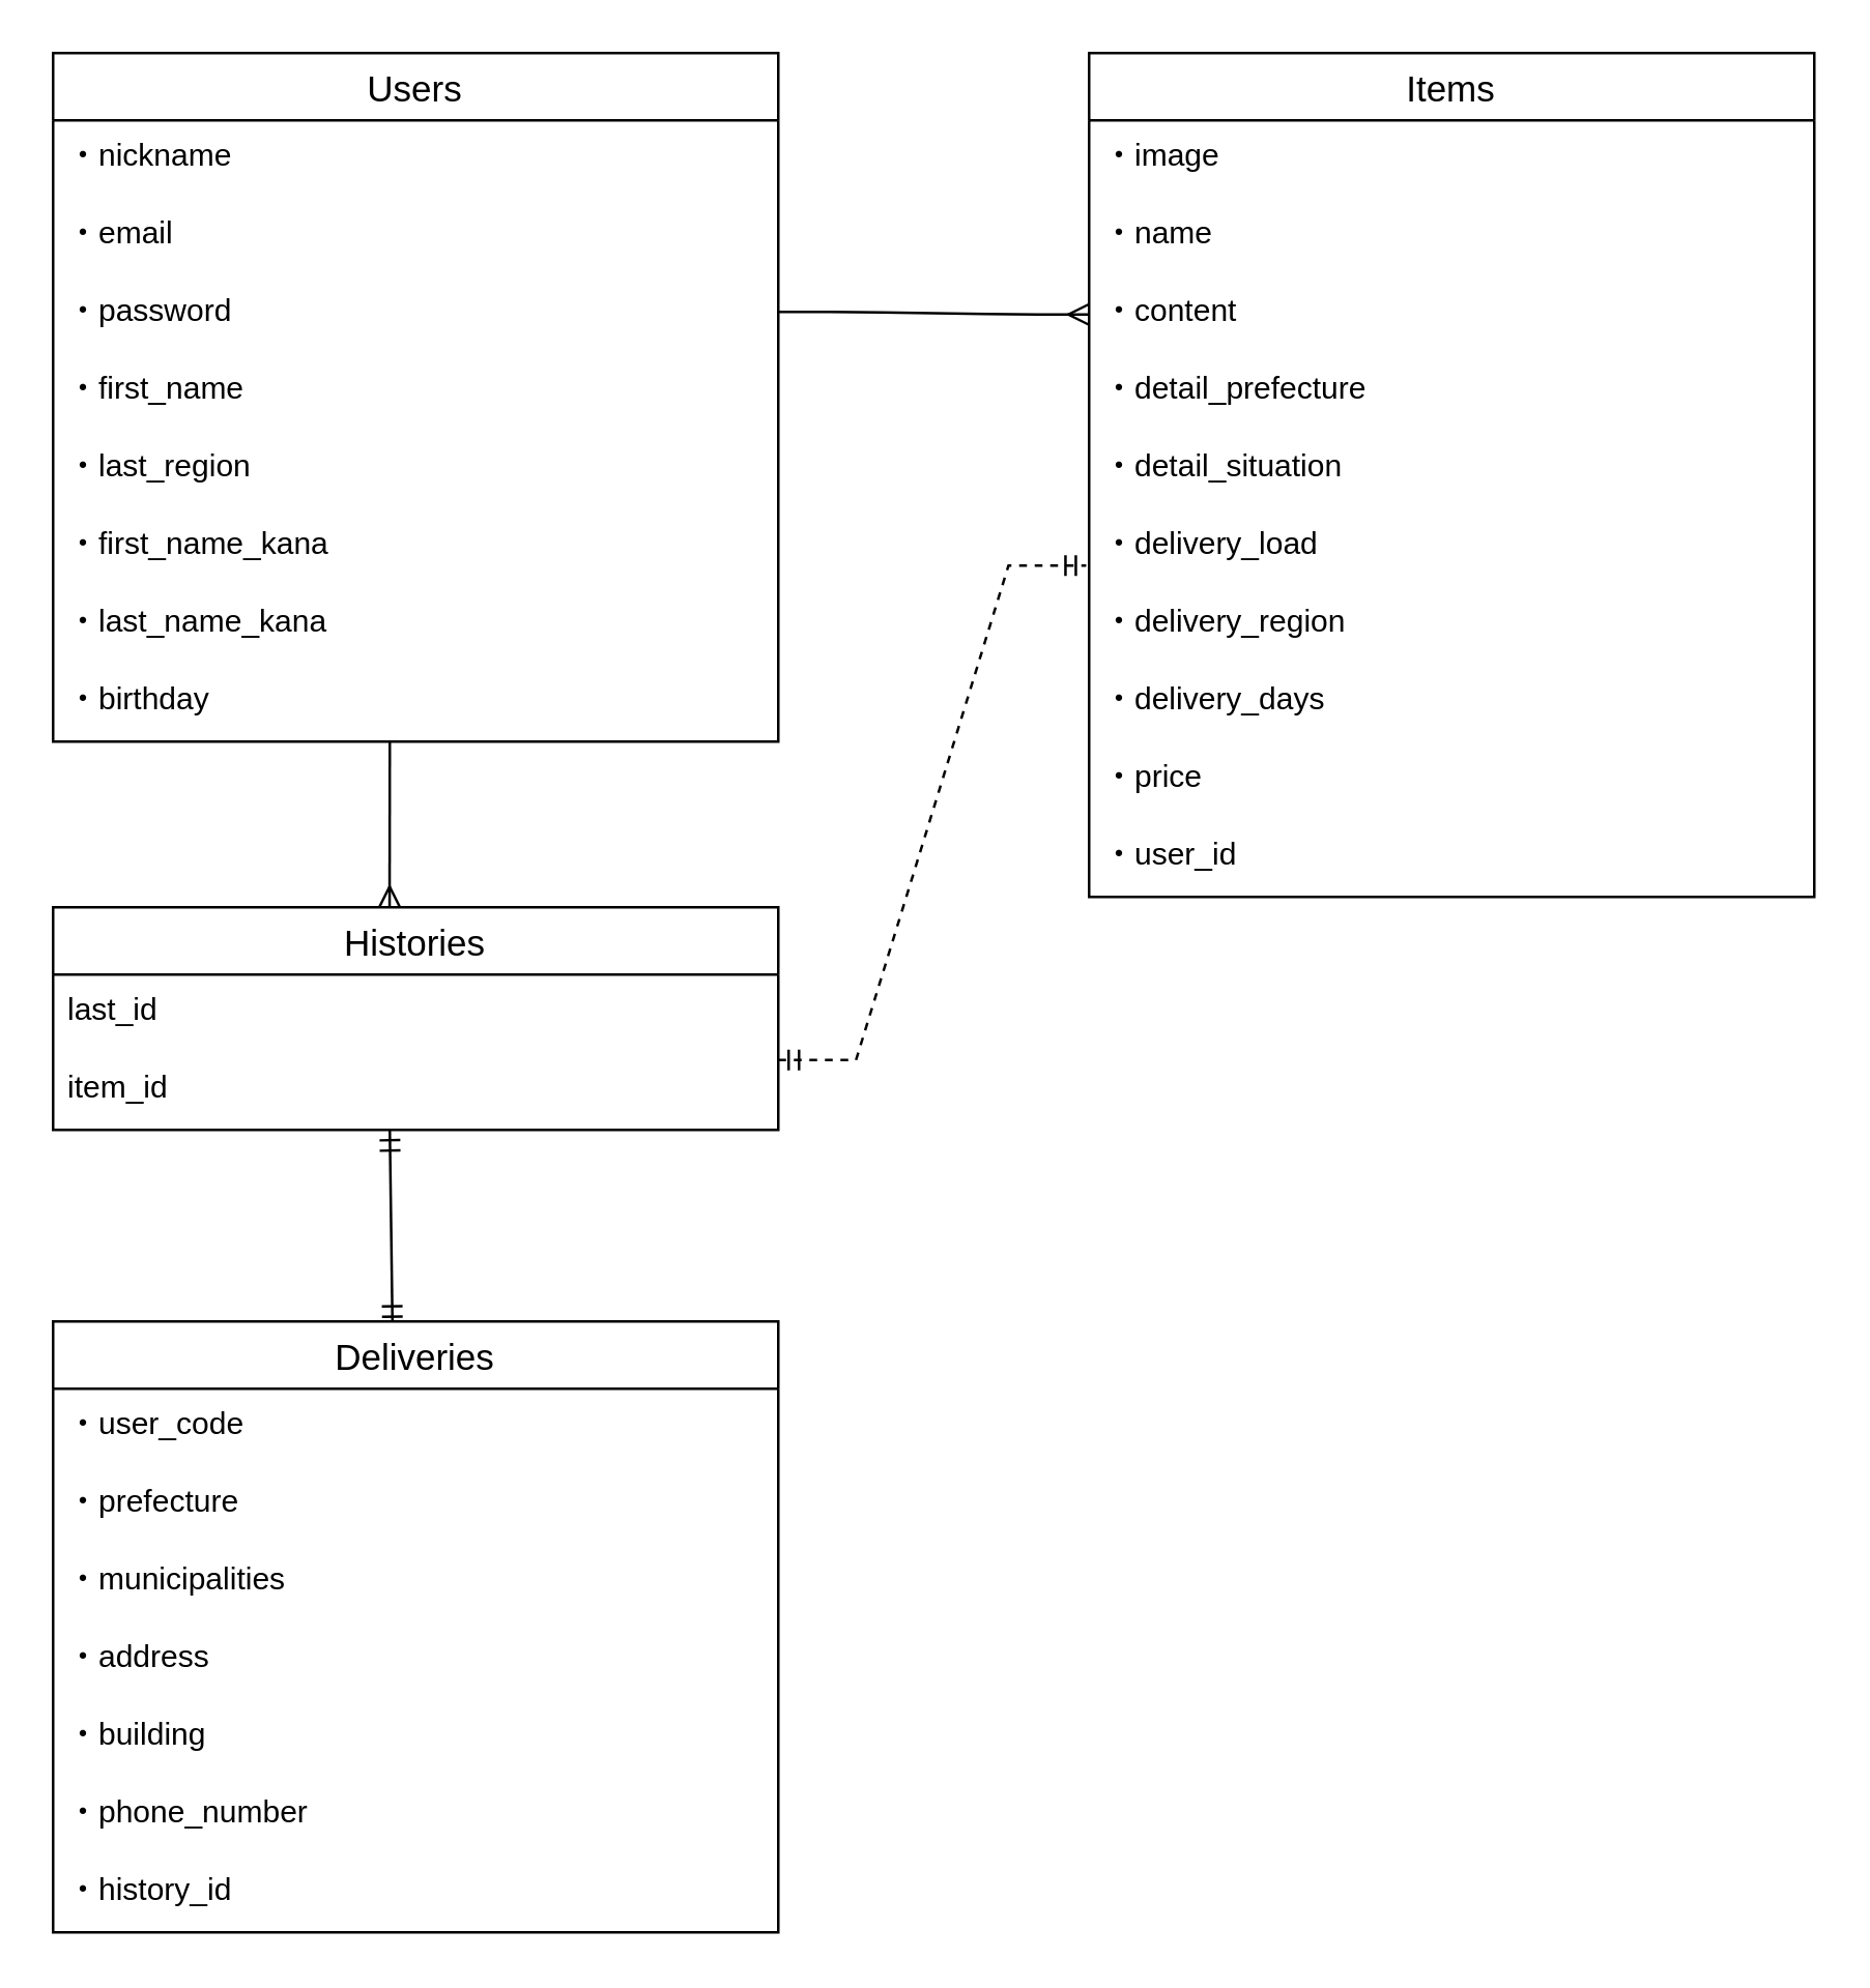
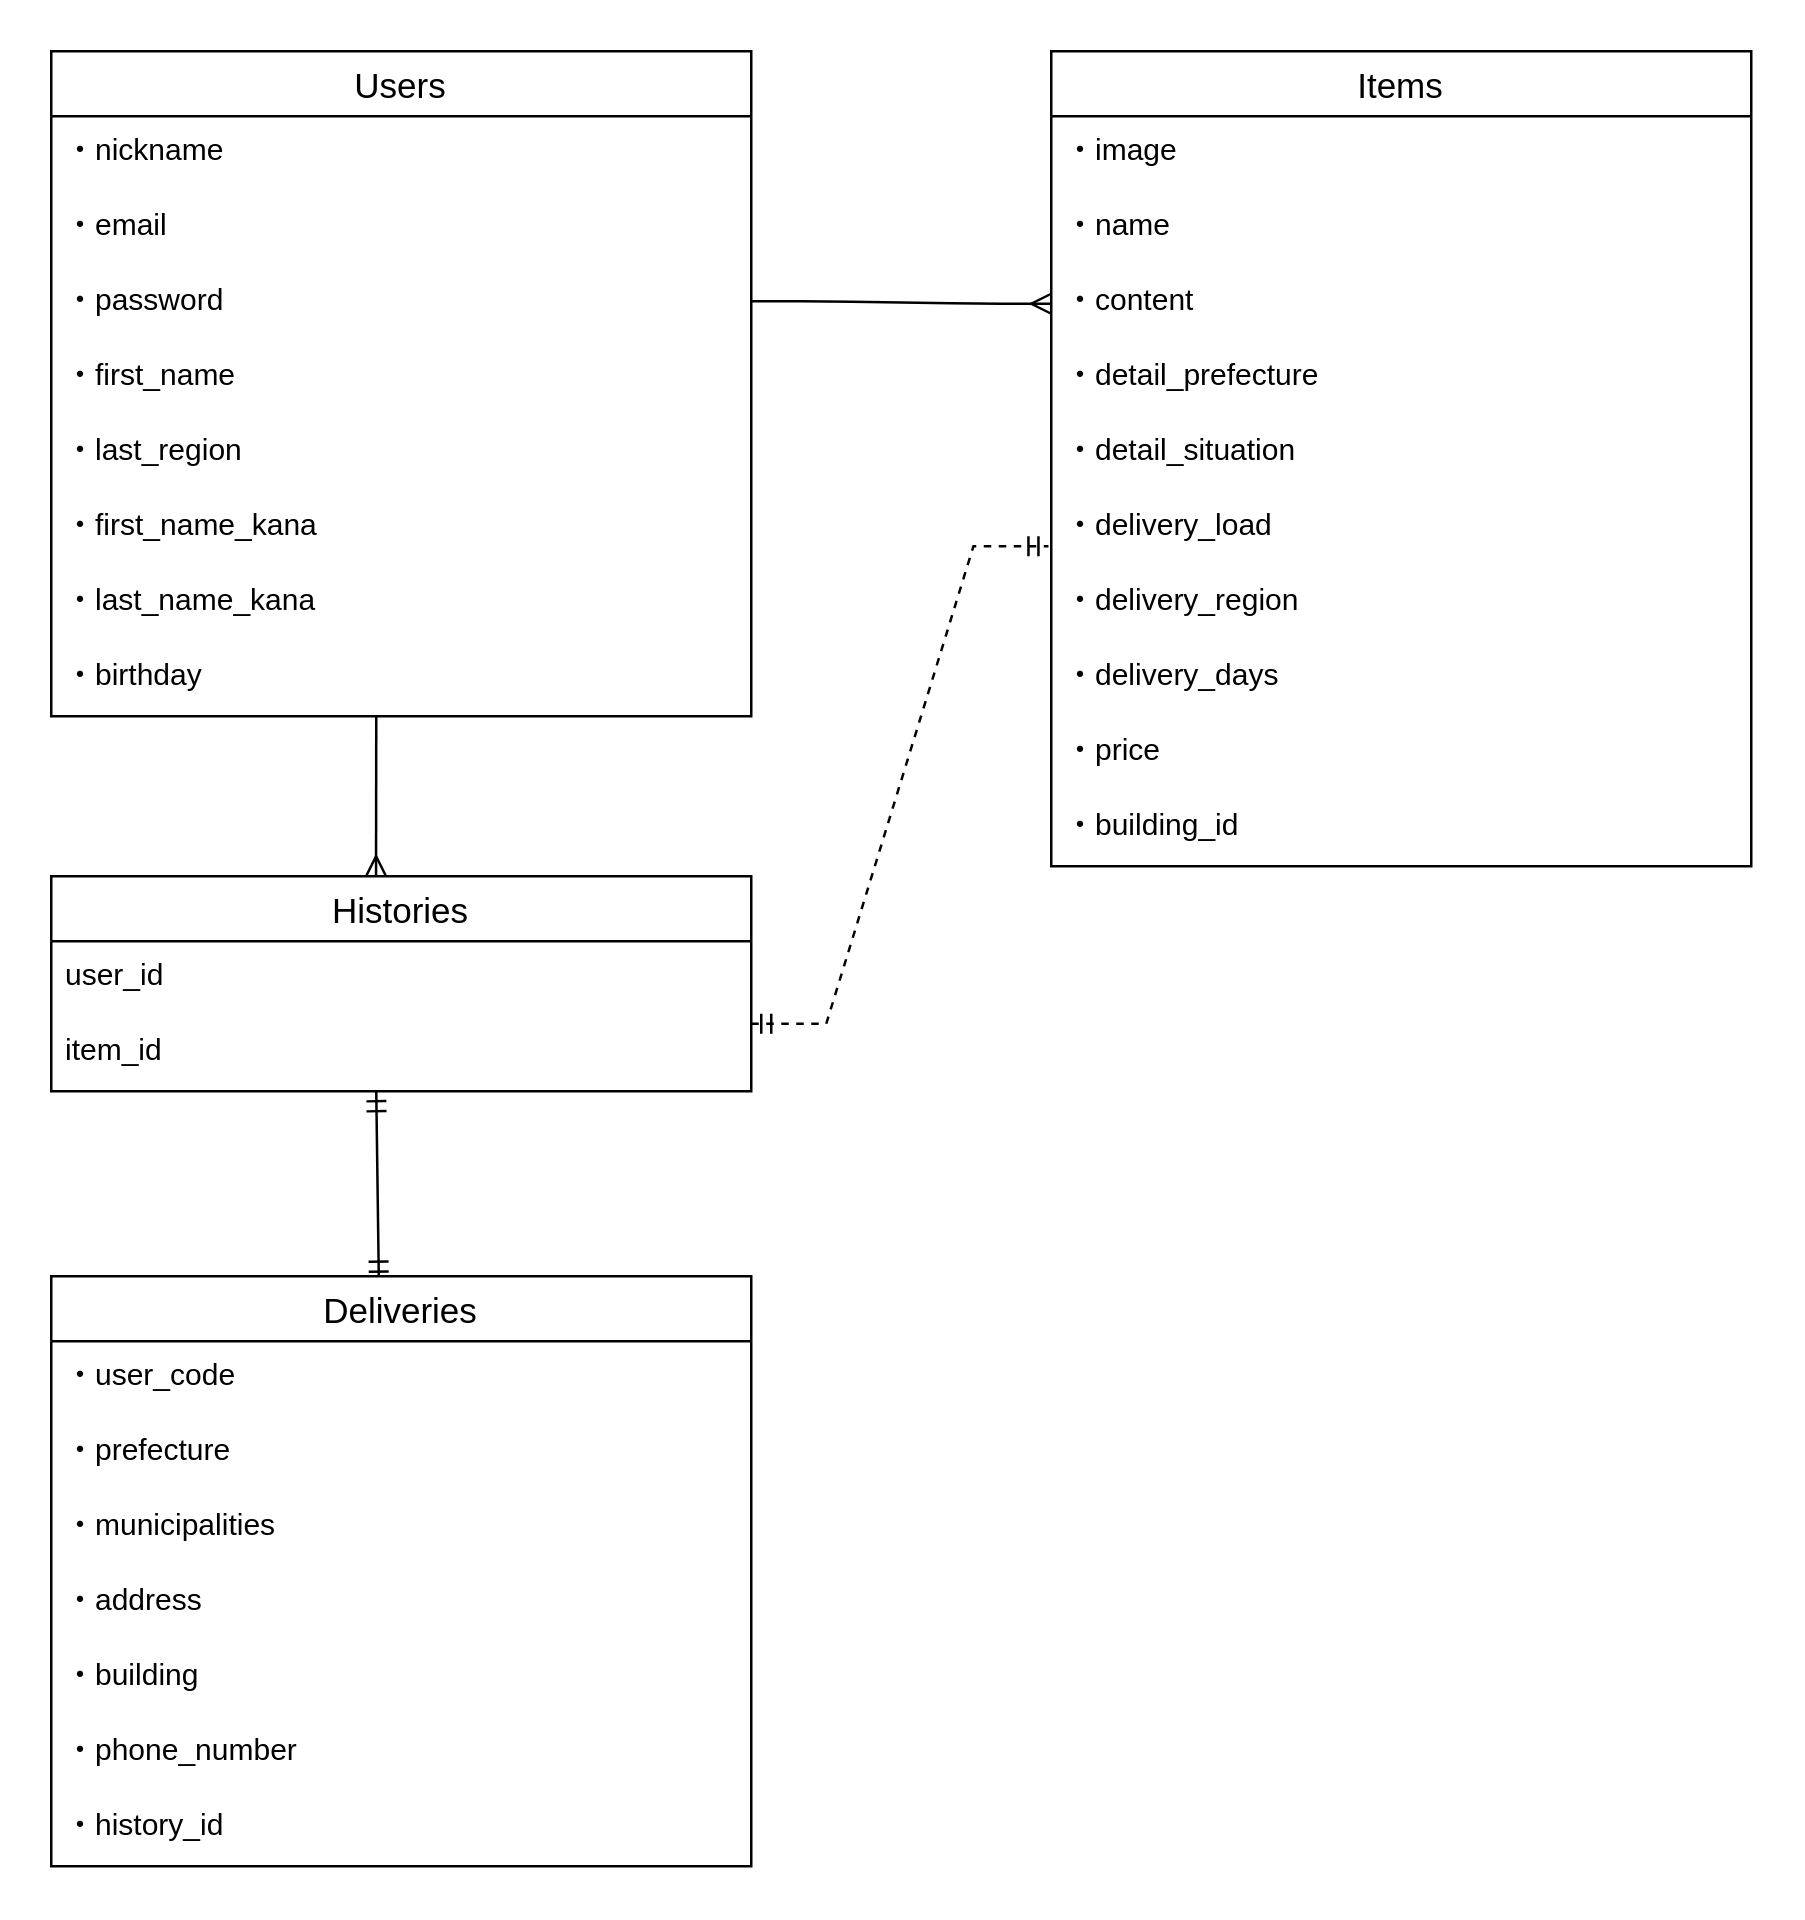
  <mxCell id="0" />
  <mxCell id="1" parent="0" />
  <mxCell id="2" value="Users" style="swimlane;fontStyle=0;childLayout=stackLayout;horizontal=1;startSize=26;horizontalStack=0;resizeParent=1;resizeParentMax=0;resizeLast=0;collapsible=1;marginBottom=0;align=center;fontSize=14;" vertex="1" parent="1"><mxGeometry x="20" y="20" width="280" height="266" as="geometry" /></mxCell>
  <mxCell id="3" value="・nickname" style="text;strokeColor=none;fillColor=none;spacingLeft=4;spacingRight=4;overflow=hidden;rotatable=0;points=[[0,0.5],[1,0.5]];portConstraint=eastwest;fontSize=12;" vertex="1" parent="2"><mxGeometry y="26" width="280" height="30" as="geometry" /></mxCell>
  <mxCell id="4" value="・email&#10;" style="text;strokeColor=none;fillColor=none;spacingLeft=4;spacingRight=4;overflow=hidden;rotatable=0;points=[[0,0.5],[1,0.5]];portConstraint=eastwest;fontSize=12;" vertex="1" parent="2"><mxGeometry y="56" width="280" height="30" as="geometry" /></mxCell>
  <mxCell id="5" value="・password" style="text;strokeColor=none;fillColor=none;spacingLeft=4;spacingRight=4;overflow=hidden;rotatable=0;points=[[0,0.5],[1,0.5]];portConstraint=eastwest;fontSize=12;" vertex="1" parent="2"><mxGeometry y="86" width="280" height="30" as="geometry" /></mxCell>
  <mxCell id="6" value="・first_name" style="text;strokeColor=none;fillColor=none;spacingLeft=4;spacingRight=4;overflow=hidden;rotatable=0;points=[[0,0.5],[1,0.5]];portConstraint=eastwest;fontSize=12;" vertex="1" parent="2"><mxGeometry y="116" width="280" height="30" as="geometry" /></mxCell>
  <mxCell id="7" value="・last_region" style="text;strokeColor=none;fillColor=none;spacingLeft=4;spacingRight=4;overflow=hidden;rotatable=0;points=[[0,0.5],[1,0.5]];portConstraint=eastwest;fontSize=12;" vertex="1" parent="2"><mxGeometry y="146" width="280" height="30" as="geometry" /></mxCell>
  <mxCell id="8" value="・first_name_kana" style="text;strokeColor=none;fillColor=none;spacingLeft=4;spacingRight=4;overflow=hidden;rotatable=0;points=[[0,0.5],[1,0.5]];portConstraint=eastwest;fontSize=12;" vertex="1" parent="2"><mxGeometry y="176" width="280" height="30" as="geometry" /></mxCell>
  <mxCell id="9" value="・last_name_kana" style="text;strokeColor=none;fillColor=none;spacingLeft=4;spacingRight=4;overflow=hidden;rotatable=0;points=[[0,0.5],[1,0.5]];portConstraint=eastwest;fontSize=12;" vertex="1" parent="2"><mxGeometry y="206" width="280" height="30" as="geometry" /></mxCell>
  <mxCell id="10" value="・birthday" style="text;strokeColor=none;fillColor=none;spacingLeft=4;spacingRight=4;overflow=hidden;rotatable=0;points=[[0,0.5],[1,0.5]];portConstraint=eastwest;fontSize=12;" vertex="1" parent="2"><mxGeometry y="236" width="280" height="30" as="geometry" /></mxCell>
  <mxCell id="11" value="Items" style="swimlane;fontStyle=0;childLayout=stackLayout;horizontal=1;startSize=26;horizontalStack=0;resizeParent=1;resizeParentMax=0;resizeLast=0;collapsible=1;marginBottom=0;align=center;fontSize=14;" vertex="1" parent="1"><mxGeometry x="420" y="20" width="280" height="326" as="geometry" /></mxCell>
  <mxCell id="12" value="・image" style="text;strokeColor=none;fillColor=none;spacingLeft=4;spacingRight=4;overflow=hidden;rotatable=0;points=[[0,0.5],[1,0.5]];portConstraint=eastwest;fontSize=12;" vertex="1" parent="11"><mxGeometry y="26" width="280" height="30" as="geometry" /></mxCell>
  <mxCell id="13" value="・name" style="text;strokeColor=none;fillColor=none;spacingLeft=4;spacingRight=4;overflow=hidden;rotatable=0;points=[[0,0.5],[1,0.5]];portConstraint=eastwest;fontSize=12;" vertex="1" parent="11"><mxGeometry y="56" width="280" height="30" as="geometry" /></mxCell>
  <mxCell id="14" value="・content" style="text;strokeColor=none;fillColor=none;spacingLeft=4;spacingRight=4;overflow=hidden;rotatable=0;points=[[0,0.5],[1,0.5]];portConstraint=eastwest;fontSize=12;" vertex="1" parent="11"><mxGeometry y="86" width="280" height="30" as="geometry" /></mxCell>
  <mxCell id="15" value="・detail_prefecture" style="text;strokeColor=none;fillColor=none;spacingLeft=4;spacingRight=4;overflow=hidden;rotatable=0;points=[[0,0.5],[1,0.5]];portConstraint=eastwest;fontSize=12;" vertex="1" parent="11"><mxGeometry y="116" width="280" height="30" as="geometry" /></mxCell>
  <mxCell id="16" value="・detail_situation" style="text;strokeColor=none;fillColor=none;spacingLeft=4;spacingRight=4;overflow=hidden;rotatable=0;points=[[0,0.5],[1,0.5]];portConstraint=eastwest;fontSize=12;" vertex="1" parent="11"><mxGeometry y="146" width="280" height="30" as="geometry" /></mxCell>
  <mxCell id="17" value="・delivery_load" style="text;strokeColor=none;fillColor=none;spacingLeft=4;spacingRight=4;overflow=hidden;rotatable=0;points=[[0,0.5],[1,0.5]];portConstraint=eastwest;fontSize=12;" vertex="1" parent="11"><mxGeometry y="176" width="280" height="30" as="geometry" /></mxCell>
  <mxCell id="18" value="・delivery_region" style="text;strokeColor=none;fillColor=none;spacingLeft=4;spacingRight=4;overflow=hidden;rotatable=0;points=[[0,0.5],[1,0.5]];portConstraint=eastwest;fontSize=12;" vertex="1" parent="11"><mxGeometry y="206" width="280" height="30" as="geometry" /></mxCell>
  <mxCell id="19" value="・delivery_days" style="text;strokeColor=none;fillColor=none;spacingLeft=4;spacingRight=4;overflow=hidden;rotatable=0;points=[[0,0.5],[1,0.5]];portConstraint=eastwest;fontSize=12;" vertex="1" parent="11"><mxGeometry y="236" width="280" height="30" as="geometry" /></mxCell>
  <mxCell id="20" value="・price" style="text;strokeColor=none;fillColor=none;spacingLeft=4;spacingRight=4;overflow=hidden;rotatable=0;points=[[0,0.5],[1,0.5]];portConstraint=eastwest;fontSize=12;" vertex="1" parent="11"><mxGeometry y="266" width="280" height="30" as="geometry" /></mxCell>
- <mxCell id="21" value="・user_id" style="text;strokeColor=none;fillColor=none;spacingLeft=4;spacingRight=4;overflow=hidden;rotatable=0;points=[[0,0.5],[1,0.5]];portConstraint=eastwest;fontSize=12;" vertex="1" parent="11"><mxGeometry y="296" width="280" height="30" as="geometry" /></mxCell>
+ <mxCell id="21" value="・building_id" style="text;strokeColor=none;fillColor=none;spacingLeft=4;spacingRight=4;overflow=hidden;rotatable=0;points=[[0,0.5],[1,0.5]];portConstraint=eastwest;fontSize=12;" vertex="1" parent="11"><mxGeometry y="296" width="280" height="30" as="geometry" /></mxCell>
  <mxCell id="22" value="" style="edgeStyle=entityRelationEdgeStyle;fontSize=12;html=1;endArrow=ERmany;entryX=0;entryY=0.5;entryDx=0;entryDy=0;" edge="1" parent="1" target="14"><mxGeometry width="100" height="100" relative="1" as="geometry"><mxPoint x="300" y="120" as="sourcePoint" /><mxPoint x="400" y="20" as="targetPoint" /></mxGeometry></mxCell>
  <mxCell id="23" value="Histories" style="swimlane;fontStyle=0;childLayout=stackLayout;horizontal=1;startSize=26;horizontalStack=0;resizeParent=1;resizeParentMax=0;resizeLast=0;collapsible=1;marginBottom=0;align=center;fontSize=14;" vertex="1" parent="1"><mxGeometry x="20" y="350" width="280" height="86" as="geometry" /></mxCell>
  <mxCell id="24" value="" style="fontSize=12;html=1;endArrow=ERmandOne;startArrow=ERmandOne;rounded=0;entryX=0.468;entryY=0.009;entryDx=0;entryDy=0;entryPerimeter=0;" edge="1" parent="23" target="29"><mxGeometry width="100" height="100" relative="1" as="geometry"><mxPoint x="130" y="86" as="sourcePoint" /><mxPoint x="230" y="-14" as="targetPoint" /></mxGeometry></mxCell>
- <mxCell id="25" value="last_id" style="text;strokeColor=none;fillColor=none;spacingLeft=4;spacingRight=4;overflow=hidden;rotatable=0;points=[[0,0.5],[1,0.5]];portConstraint=eastwest;fontSize=12;" vertex="1" parent="23"><mxGeometry y="26" width="280" height="30" as="geometry" /></mxCell>
+ <mxCell id="25" value="user_id" style="text;strokeColor=none;fillColor=none;spacingLeft=4;spacingRight=4;overflow=hidden;rotatable=0;points=[[0,0.5],[1,0.5]];portConstraint=eastwest;fontSize=12;" vertex="1" parent="23"><mxGeometry y="26" width="280" height="30" as="geometry" /></mxCell>
  <mxCell id="26" value="item_id" style="text;strokeColor=none;fillColor=none;spacingLeft=4;spacingRight=4;overflow=hidden;rotatable=0;points=[[0,0.5],[1,0.5]];portConstraint=eastwest;fontSize=12;" vertex="1" parent="23"><mxGeometry y="56" width="280" height="30" as="geometry" /></mxCell>
  <mxCell id="27" value="" style="edgeStyle=entityRelationEdgeStyle;fontSize=12;html=1;endArrow=ERmandOne;startArrow=ERmandOne;rounded=0;entryX=-0.004;entryY=0.733;entryDx=0;entryDy=0;entryPerimeter=0;exitX=1;exitY=1.1;exitDx=0;exitDy=0;exitPerimeter=0;dashed=1;" edge="1" parent="1" source="25" target="17"><mxGeometry width="100" height="100" relative="1" as="geometry"><mxPoint x="300" y="350" as="sourcePoint" /><mxPoint x="400" y="250" as="targetPoint" /></mxGeometry></mxCell>
  <mxCell id="28" value="" style="fontSize=12;html=1;endArrow=ERmany;rounded=0;entryX=0.464;entryY=0;entryDx=0;entryDy=0;entryPerimeter=0;" edge="1" parent="1" target="23"><mxGeometry width="100" height="100" relative="1" as="geometry"><mxPoint x="150" y="286" as="sourcePoint" /><mxPoint x="210" y="326" as="targetPoint" /></mxGeometry></mxCell>
  <mxCell id="29" value="Deliveries" style="swimlane;fontStyle=0;childLayout=stackLayout;horizontal=1;startSize=26;horizontalStack=0;resizeParent=1;resizeParentMax=0;resizeLast=0;collapsible=1;marginBottom=0;align=center;fontSize=14;" vertex="1" parent="1"><mxGeometry x="20" y="510" width="280" height="236" as="geometry" /></mxCell>
  <mxCell id="30" value="・user_code" style="text;strokeColor=none;fillColor=none;spacingLeft=4;spacingRight=4;overflow=hidden;rotatable=0;points=[[0,0.5],[1,0.5]];portConstraint=eastwest;fontSize=12;" vertex="1" parent="29"><mxGeometry y="26" width="280" height="30" as="geometry" /></mxCell>
  <mxCell id="31" value="・prefecture" style="text;strokeColor=none;fillColor=none;spacingLeft=4;spacingRight=4;overflow=hidden;rotatable=0;points=[[0,0.5],[1,0.5]];portConstraint=eastwest;fontSize=12;" vertex="1" parent="29"><mxGeometry y="56" width="280" height="30" as="geometry" /></mxCell>
  <mxCell id="32" value="・municipalities" style="text;strokeColor=none;fillColor=none;spacingLeft=4;spacingRight=4;overflow=hidden;rotatable=0;points=[[0,0.5],[1,0.5]];portConstraint=eastwest;fontSize=12;" vertex="1" parent="29"><mxGeometry y="86" width="280" height="30" as="geometry" /></mxCell>
  <mxCell id="33" value="・address" style="text;strokeColor=none;fillColor=none;spacingLeft=4;spacingRight=4;overflow=hidden;rotatable=0;points=[[0,0.5],[1,0.5]];portConstraint=eastwest;fontSize=12;" vertex="1" parent="29"><mxGeometry y="116" width="280" height="30" as="geometry" /></mxCell>
  <mxCell id="34" value="・building" style="text;strokeColor=none;fillColor=none;spacingLeft=4;spacingRight=4;overflow=hidden;rotatable=0;points=[[0,0.5],[1,0.5]];portConstraint=eastwest;fontSize=12;" vertex="1" parent="29"><mxGeometry y="146" width="280" height="30" as="geometry" /></mxCell>
  <mxCell id="35" value="・phone_number" style="text;strokeColor=none;fillColor=none;spacingLeft=4;spacingRight=4;overflow=hidden;rotatable=0;points=[[0,0.5],[1,0.5]];portConstraint=eastwest;fontSize=12;" vertex="1" parent="29"><mxGeometry y="176" width="280" height="30" as="geometry" /></mxCell>
  <mxCell id="36" value="・history_id" style="text;strokeColor=none;fillColor=none;spacingLeft=4;spacingRight=4;overflow=hidden;rotatable=0;points=[[0,0.5],[1,0.5]];portConstraint=eastwest;fontSize=12;" vertex="1" parent="29"><mxGeometry y="206" width="280" height="30" as="geometry" /></mxCell>
